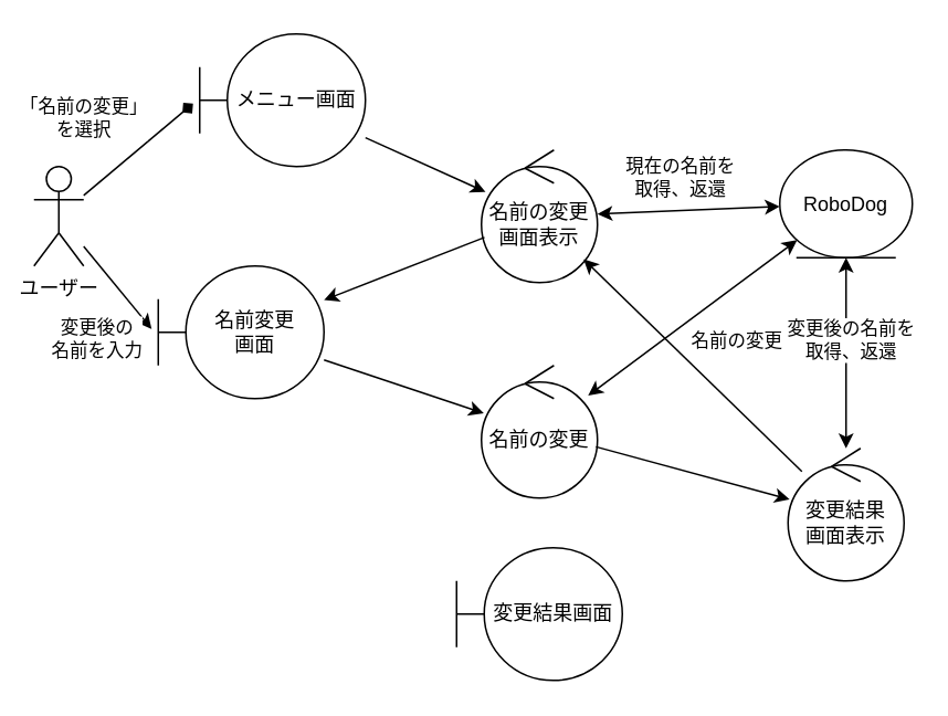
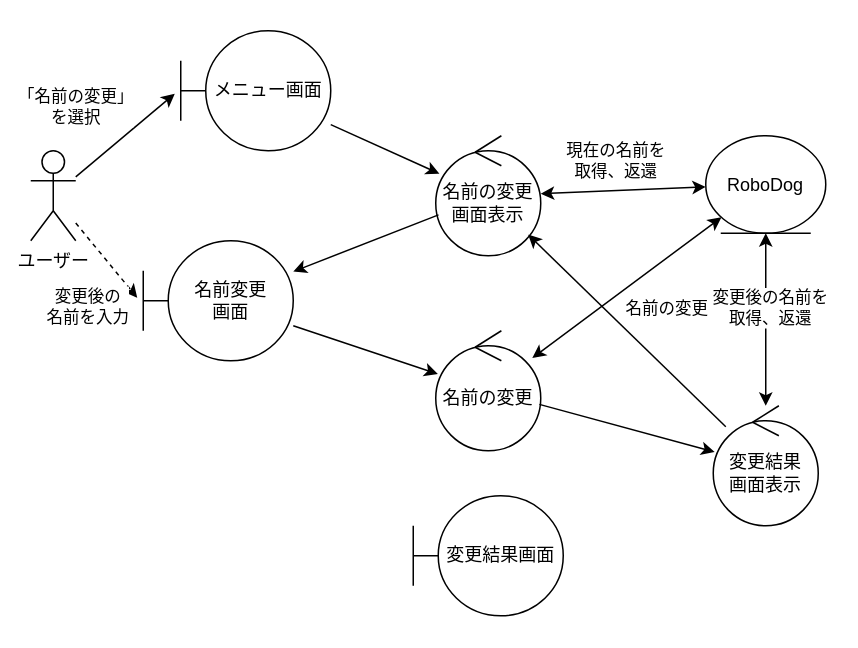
  <mxCell id="0" />
  <mxCell id="1" parent="0" />
  <mxCell id="2" value="ユーザー" style="shape=umlActor;verticalLabelPosition=bottom;verticalAlign=top;html=1;" vertex="1" parent="1"><mxGeometry x="20" y="100" width="30" height="60" as="geometry" /></mxCell>
  <mxCell id="3" value="メニュー画面" style="shape=umlBoundary;whiteSpace=wrap;html=1;" vertex="1" parent="1"><mxGeometry x="120" y="20" width="100" height="80" as="geometry" /></mxCell>
- <mxCell id="4" value="" style="endArrow=diamond;html=1;rounded=0;entryX=-0.04;entryY=0.525;entryDx=0;entryDy=0;entryPerimeter=0;" edge="1" parent="1" source="2" target="3"><mxGeometry width="50" height="50" relative="1" as="geometry"><mxPoint x="80" y="170" as="sourcePoint" /><mxPoint x="90" y="90" as="targetPoint" /></mxGeometry></mxCell>
+ <mxCell id="4" value="" style="endArrow=classic;html=1;rounded=0;entryX=-0.04;entryY=0.525;entryDx=0;entryDy=0;entryPerimeter=0;" edge="1" parent="1" source="2" target="3"><mxGeometry width="50" height="50" relative="1" as="geometry"><mxPoint x="80" y="170" as="sourcePoint" /><mxPoint x="90" y="90" as="targetPoint" /></mxGeometry></mxCell>
  <mxCell id="5" value="「名前の変更」&lt;div&gt;を選択&lt;/div&gt;" style="edgeLabel;html=1;align=center;verticalAlign=middle;resizable=0;points=[];" vertex="1" connectable="0" parent="4"><mxGeometry x="0.029" y="-3" relative="1" as="geometry"><mxPoint x="-36" y="-21" as="offset" /></mxGeometry></mxCell>
  <mxCell id="6" value="名前の変更&lt;div&gt;画面表示&lt;/div&gt;" style="ellipse;shape=umlControl;whiteSpace=wrap;html=1;" vertex="1" parent="1"><mxGeometry x="290" y="90" width="70" height="80" as="geometry" /></mxCell>
  <mxCell id="7" value="名前変更&lt;div&gt;画面&lt;/div&gt;" style="shape=umlBoundary;whiteSpace=wrap;html=1;" vertex="1" parent="1"><mxGeometry x="95" y="160" width="100" height="80" as="geometry" /></mxCell>
  <mxCell id="8" value="" style="endArrow=classic;html=1;rounded=0;" edge="1" parent="1" source="3" target="6"><mxGeometry width="50" height="50" relative="1" as="geometry"><mxPoint x="240" y="99" as="sourcePoint" /><mxPoint x="306" y="60" as="targetPoint" /></mxGeometry></mxCell>
  <mxCell id="9" value="" style="endArrow=classic;html=1;rounded=0;" edge="1" parent="1" source="6" target="7"><mxGeometry width="50" height="50" relative="1" as="geometry"><mxPoint x="280" y="270" as="sourcePoint" /><mxPoint x="356" y="180" as="targetPoint" /></mxGeometry></mxCell>
- <mxCell id="10" value="" style="endArrow=classic;html=1;rounded=0;entryX=-0.04;entryY=0.475;entryDx=0;entryDy=0;entryPerimeter=0;" edge="1" parent="1" source="2" target="7"><mxGeometry width="50" height="50" relative="1" as="geometry"><mxPoint x="50" y="269" as="sourcePoint" /><mxPoint x="90" y="180" as="targetPoint" /></mxGeometry></mxCell>
+ <mxCell id="10" value="" style="endArrow=classic;html=1;rounded=0;entryX=-0.04;entryY=0.475;entryDx=0;entryDy=0;entryPerimeter=0;dashed=1;" edge="1" parent="1" source="2" target="7"><mxGeometry width="50" height="50" relative="1" as="geometry"><mxPoint x="50" y="269" as="sourcePoint" /><mxPoint x="90" y="180" as="targetPoint" /></mxGeometry></mxCell>
  <mxCell id="11" value="変更後の&lt;div&gt;名前を入力&lt;/div&gt;" style="edgeLabel;html=1;align=center;verticalAlign=middle;resizable=0;points=[];" vertex="1" connectable="0" parent="10"><mxGeometry x="-0.009" y="4" relative="1" as="geometry"><mxPoint x="-16" y="33" as="offset" /></mxGeometry></mxCell>
  <mxCell id="12" value="RoboDog" style="ellipse;shape=umlEntity;whiteSpace=wrap;html=1;" vertex="1" parent="1"><mxGeometry x="470" y="90" width="80" height="65" as="geometry" /></mxCell>
  <mxCell id="13" value="" style="endArrow=classic;startArrow=classic;html=1;rounded=0;" edge="1" parent="1" source="12" target="6"><mxGeometry width="50" height="50" relative="1" as="geometry"><mxPoint x="240" y="180" as="sourcePoint" /><mxPoint x="370" y="230" as="targetPoint" /></mxGeometry></mxCell>
  <mxCell id="14" value="現在の名前を&lt;div&gt;取得、返還&lt;/div&gt;" style="edgeLabel;html=1;align=center;verticalAlign=middle;resizable=0;points=[];" vertex="1" connectable="0" parent="13"><mxGeometry x="0.182" y="-4" relative="1" as="geometry"><mxPoint x="5" y="-16" as="offset" /></mxGeometry></mxCell>
  <mxCell id="15" value="名前の変更" style="ellipse;shape=umlControl;whiteSpace=wrap;html=1;" vertex="1" parent="1"><mxGeometry x="290" y="220" width="70" height="80" as="geometry" /></mxCell>
  <mxCell id="16" value="" style="endArrow=classic;html=1;rounded=0;" edge="1" parent="1" source="7" target="15"><mxGeometry width="50" height="50" relative="1" as="geometry"><mxPoint x="232" y="330" as="sourcePoint" /><mxPoint x="160" y="362" as="targetPoint" /></mxGeometry></mxCell>
  <mxCell id="17" value="" style="endArrow=classic;startArrow=classic;html=1;rounded=0;" edge="1" parent="1" source="15" target="12"><mxGeometry width="50" height="50" relative="1" as="geometry"><mxPoint x="240" y="180" as="sourcePoint" /><mxPoint x="290" y="130" as="targetPoint" /></mxGeometry></mxCell>
  <mxCell id="18" value="名前の変更" style="edgeLabel;html=1;align=center;verticalAlign=middle;resizable=0;points=[];" vertex="1" connectable="0" parent="17"><mxGeometry x="0.404" y="-2" relative="1" as="geometry"><mxPoint y="30" as="offset" /></mxGeometry></mxCell>
  <mxCell id="19" value="変更&lt;span style=&quot;background-color: transparent; color: light-dark(rgb(0, 0, 0), rgb(255, 255, 255));&quot;&gt;結果&lt;/span&gt;&lt;div&gt;&lt;span style=&quot;background-color: transparent; color: light-dark(rgb(0, 0, 0), rgb(255, 255, 255));&quot;&gt;画面&lt;/span&gt;&lt;span style=&quot;background-color: transparent; color: light-dark(rgb(0, 0, 0), rgb(255, 255, 255));&quot;&gt;表示&lt;/span&gt;&lt;/div&gt;" style="ellipse;shape=umlControl;whiteSpace=wrap;html=1;" vertex="1" parent="1"><mxGeometry x="475" y="270" width="70" height="80" as="geometry" /></mxCell>
  <mxCell id="20" value="" style="endArrow=classic;html=1;rounded=0;" edge="1" parent="1" source="15" target="19"><mxGeometry width="50" height="50" relative="1" as="geometry"><mxPoint x="390" y="300" as="sourcePoint" /><mxPoint x="462" y="328" as="targetPoint" /></mxGeometry></mxCell>
  <mxCell id="21" value="" style="endArrow=classic;startArrow=classic;html=1;rounded=0;" edge="1" parent="1" source="19" target="12"><mxGeometry width="50" height="50" relative="1" as="geometry"><mxPoint x="240" y="260" as="sourcePoint" /><mxPoint x="290" y="210" as="targetPoint" /></mxGeometry></mxCell>
  <mxCell id="22" value="変更後の名前を&lt;div&gt;取得、返還&lt;/div&gt;" style="edgeLabel;html=1;align=center;verticalAlign=middle;resizable=0;points=[];" vertex="1" connectable="0" parent="21"><mxGeometry x="0.153" y="-2" relative="1" as="geometry"><mxPoint as="offset" /></mxGeometry></mxCell>
  <mxCell id="23" value="変更結果画面" style="shape=umlBoundary;whiteSpace=wrap;html=1;" vertex="1" parent="1"><mxGeometry x="275" y="330" width="100" height="80" as="geometry" /></mxCell>
  <mxCell id="24" value="" style="endArrow=classic;html=1;rounded=0;" edge="1" parent="1" source="19" target="6"><mxGeometry width="50" height="50" relative="1" as="geometry"><mxPoint x="440" y="320" as="sourcePoint" /><mxPoint x="557" y="352" as="targetPoint" /></mxGeometry></mxCell>
